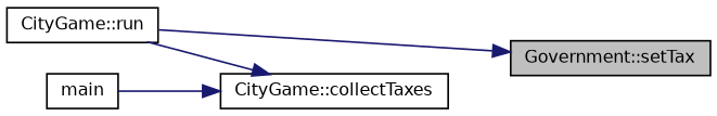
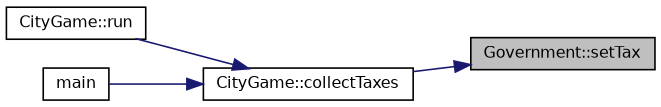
  digraph {
    rankdir=RL
    node [color=black fillcolor=white fontname=Helvetica fontsize=10 shape=record style=filled]
    edge [color=midnightblue dir=back fontname=Helvetica fontsize=10 labelfontname=Helvetica labelfontsize=10 style=solid]
    n1 [fillcolor=grey75 fontcolor=black height=0.2 label="Government::setTax" width=0.4]
    n2 [height=0.2 label="CityGame::collectTaxes" width=0.4]
    n3 [height=0.2 label="CityGame::run" width=0.4]
    n4 [height=0.2 label=main width=0.4]
-   n1 -> n3
+   n1 -> n2
    n2 -> n3
    n2 -> n4
  }
